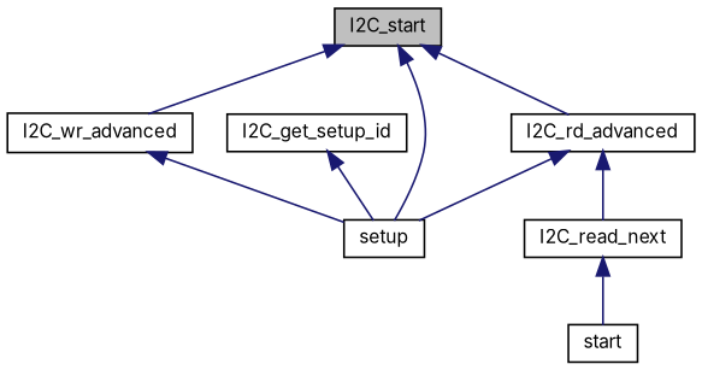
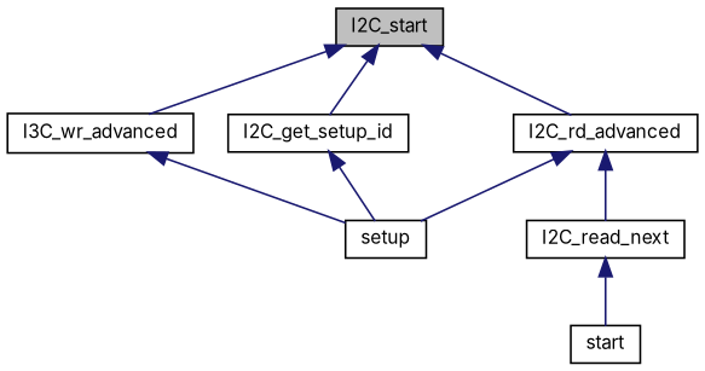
  digraph {
    fontname=Inter
    rankdir=TB
    node [color=black fillcolor=white fontname=Inter fontsize=10 shape=record style=filled]
    edge [color=midnightblue dir=back fontname=Inter fontsize=10 labelfontname=Helvetica labelfontsize=10 style=solid]
    n1 [fillcolor=grey75 fontcolor=black height=0.2 label=I2C_start width=0.4]
-   n2 [height=0.2 label=I2C_wr_advanced width=0.4]
+   n2 [height=0.2 label=I3C_wr_advanced width=0.4]
    n3 [height=0.2 label=I2C_rd_advanced width=0.4]
    n4 [height=0.2 label=I2C_get_setup_id width=0.4]
    n5 [height=0.2 label=setup width=0.4]
    n6 [height=0.2 label=I2C_read_next width=0.4]
    n7 [height=0.2 label=start width=0.4]
    n1 -> n2
    n1 -> n3
-   n1 -> n5
+   n1 -> n4
    n2 -> n5
    n3 -> n5
    n3 -> n6
    n4 -> n5
    n6 -> n7
  }
